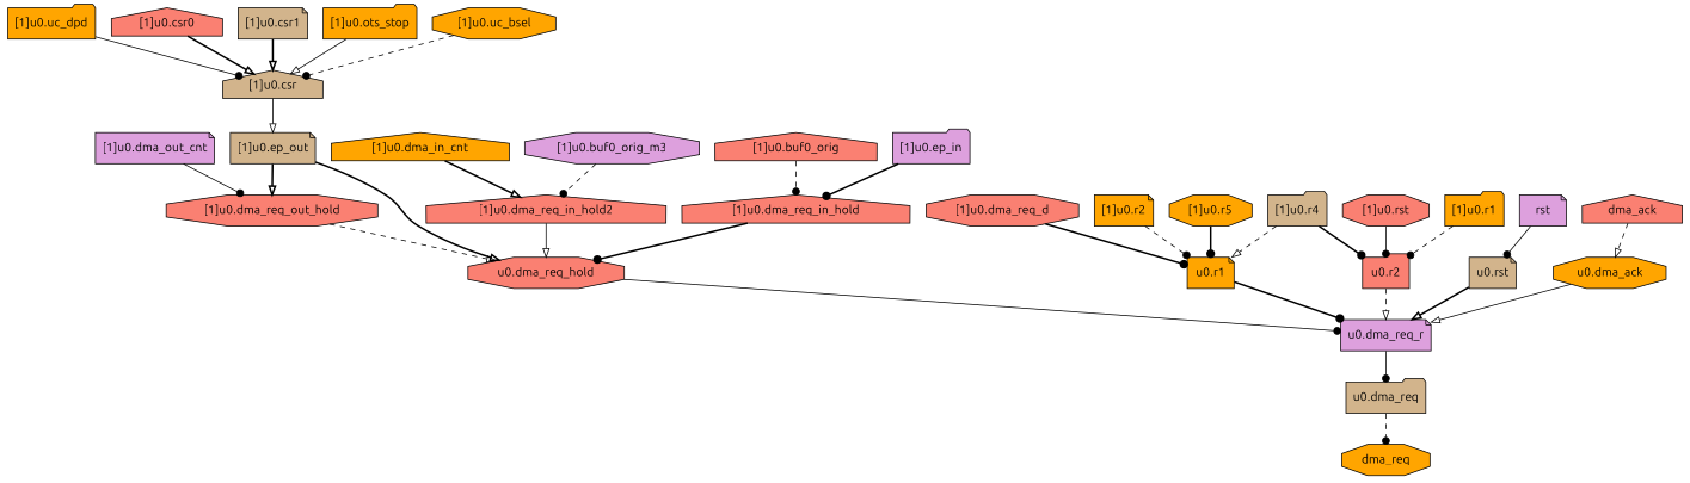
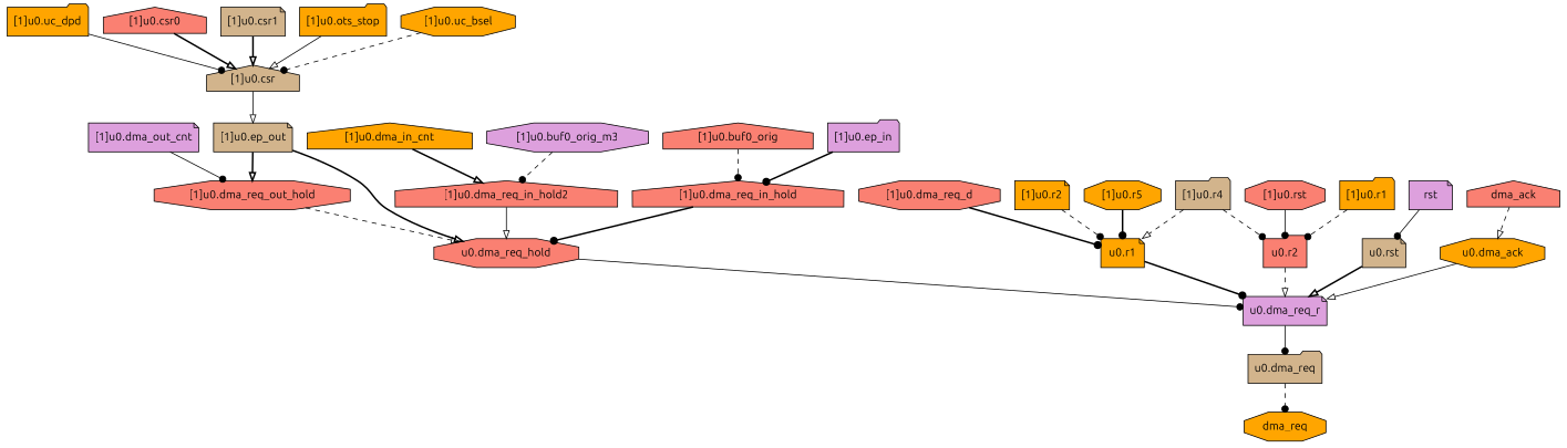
  strict digraph {
    fontname=Ubuntu
    node [complexity=12 fillcolor=orange fontname=Ubuntu importance=0.042762063311 rank=0.0 shape=octagon style=filled]
    edge [arrowhead=dot fontname=Ubuntu style=dashed]
    "u0.dma_ack" [complexity=4 importance=0.0230120188286 rank=0.00575300470716]
    "u0.dma_req_r" [complexity=2 fillcolor=plum importance=0.0201803989964 rank=0.0100901994982 shape=note]
    "u0.dma_req" [complexity=0 fillcolor=tan importance=0.0113445807525 shape=folder]
    dma_req [complexity=0 importance=0.00503874862252]
    "[1]u0.uc_dpd" [complexity=17 rank=0.00251541548888 shape=folder]
    "[1]u0.csr" [complexity=11 fillcolor=tan importance=0.0389629309298 rank=0.00354208462998 shape=house]
    "[1]u0.ep_out" [fillcolor=tan importance=0.0325423225696 rank=0.00271186021413 shape=note]
    "u0.dma_req_hold" [complexity=4 fillcolor=salmon importance=0.0270908526981 rank=0.00677271317452]
    "[1]u0.dma_req_out_hold" [complexity=9 fillcolor=salmon importance=0.0299888271805 rank=0.00333209190895]
    "[1]u0.dma_req_d" [complexity=9 fillcolor=salmon importance=0.0522872359787 rank=0.00580969288653]
    "u0.r1" [complexity=4 importance=0.0467685656915 rank=0.0116921414229 shape=note]
    dma_ack [complexity=4 fillcolor=salmon importance=0.0248998040643 rank=0.00622495101608 shape=house]
    "[1]u0.dma_in_cnt" [importance=0.036471181668 rank=0.003039265139 shape=house]
    "[1]u0.dma_req_in_hold2" [complexity=9 fillcolor=salmon importance=0.0306249051092 rank=0.00340276723436 shape=house]
    "u0.r2" [complexity=4 fillcolor=salmon importance=0.0444112581566 rank=0.0111028145391 shape=folder]
    "[1]u0.rst" [complexity=5 fillcolor=salmon importance=0.13514515557 rank=0.0270290311141]
    "[1]u0.dma_out_cnt" [fillcolor=plum importance=0.0358351037394 rank=0.00298625864495 shape=note]
    "[1]u0.csr0" [complexity=17 fillcolor=salmon importance=0.0413178550452 rank=0.00243046206148 shape=house]
    "[1]u0.csr1" [complexity=17 fillcolor=tan importance=0.0426951041485 rank=0.00251147671462 shape=note]
    "[1]u0.buf0_orig" [fillcolor=salmon importance=0.032207303747 rank=0.00268394197892 shape=house]
    "[1]u0.dma_req_in_hold" [complexity=9 fillcolor=salmon importance=0.0298523796316 rank=0.00331693107018 shape=house]
    "[1]u0.buf0_orig_m3" [fillcolor=plum importance=0.0327481794792 rank=0.0027290149566]
    "[1]u0.r2" [complexity=9 importance=0.0508190258552 rank=0.00564655842836 shape=note]
    "[1]u0.ep_in" [fillcolor=plum importance=0.0324058750206 rank=0.00270048958505 shape=folder]
    "[1]u0.ots_stop" [complexity=17 importance=0.0413178550452 rank=0.00243046206148 shape=folder]
    rst [complexity=3 fillcolor=plum importance=0.0643403633256 rank=0.0214467877752 shape=note]
    "u0.rst" [complexity=3 fillcolor=tan importance=0.0624525780899 rank=0.02081752603 shape=note]
    "[1]u0.r1" [complexity=5 importance=0.0952302840118 rank=0.0190460568024 shape=folder]
    "[1]u0.uc_bsel" [complexity=17 rank=0.00251541548888]
    "[1]u0.r4" [complexity=5 fillcolor=tan importance=0.0483439225785 rank=0.0096687845157 shape=folder]
    "[1]u0.r5" [complexity=9 importance=0.0491478434335 rank=0.00546087149261]
    "u0.dma_ack" -> "u0.dma_req_r" [arrowhead=onormal style=solid]
    "u0.dma_req_r" -> "u0.dma_req" [style=solid]
    "u0.dma_req" -> dma_req
    "[1]u0.uc_dpd" -> "[1]u0.csr" [style=solid]
    "[1]u0.csr" -> "[1]u0.ep_out" [arrowhead=onormal style=solid]
    "[1]u0.ep_out" -> "u0.dma_req_hold" [arrowhead=onormal style=bold]
    "[1]u0.ep_out" -> "[1]u0.dma_req_out_hold" [arrowhead=onormal style=bold]
    "u0.dma_req_hold" -> "u0.dma_req_r" [style=solid]
    "[1]u0.dma_req_out_hold" -> "u0.dma_req_hold" [arrowhead=onormal]
    "[1]u0.dma_req_d" -> "u0.r1" [style=bold]
    "u0.r1" -> "u0.dma_req_r" [style=bold]
    dma_ack -> "u0.dma_ack" [arrowhead=onormal]
    "[1]u0.dma_in_cnt" -> "[1]u0.dma_req_in_hold2" [arrowhead=onormal style=bold]
    "[1]u0.dma_req_in_hold2" -> "u0.dma_req_hold" [arrowhead=onormal style=solid]
    "u0.r2" -> "u0.dma_req_r" [arrowhead=onormal]
    "[1]u0.rst" -> "u0.r2" [style=solid]
    "[1]u0.dma_out_cnt" -> "[1]u0.dma_req_out_hold" [style=solid]
    "[1]u0.csr0" -> "[1]u0.csr" [arrowhead=onormal style=bold]
    "[1]u0.csr1" -> "[1]u0.csr" [arrowhead=onormal style=bold]
    "[1]u0.buf0_orig" -> "[1]u0.dma_req_in_hold"
    "[1]u0.dma_req_in_hold" -> "u0.dma_req_hold" [style=bold]
    "[1]u0.buf0_orig_m3" -> "[1]u0.dma_req_in_hold2"
    "[1]u0.r2" -> "u0.r1"
    "[1]u0.ep_in" -> "[1]u0.dma_req_in_hold" [style=bold]
    "[1]u0.ots_stop" -> "[1]u0.csr" [arrowhead=onormal style=solid]
    rst -> "u0.rst" [style=solid]
    "u0.rst" -> "u0.dma_req_r" [arrowhead=onormal style=bold]
    "[1]u0.r1" -> "u0.r2"
    "[1]u0.uc_bsel" -> "[1]u0.csr"
    "[1]u0.r4" -> "u0.r1" [arrowhead=onormal]
-   "[1]u0.r4" -> "u0.r2" [style=bold]
+   "[1]u0.r4" -> "u0.r2"
    "[1]u0.r5" -> "u0.r1" [style=bold]
  }
